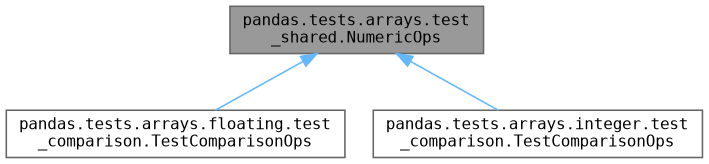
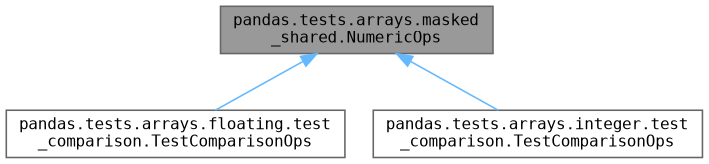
  digraph {
    rankdir=TB
    fontname="DejaVu Sans Mono"
    node [color=gray40 fillcolor=white fontname="DejaVu Sans Mono" fontsize=10 shape=box style=filled]
    edge [color=steelblue1 dir=back fontname="DejaVu Sans Mono" fontsize=10 labelfontname=Helvetica labelfontsize=10 style=solid]
-   n1 [fillcolor=grey60 fontcolor=black height=0.2 label="pandas.tests.arrays.test\l_shared.NumericOps" width=0.4]
+   n1 [fillcolor=grey60 fontcolor=black height=0.2 label="pandas.tests.arrays.masked\l_shared.NumericOps" width=0.4]
    n2 [height=0.2 label="pandas.tests.arrays.floating.test\l_comparison.TestComparisonOps" width=0.4]
    n3 [height=0.2 label="pandas.tests.arrays.integer.test\l_comparison.TestComparisonOps" width=0.4]
    n1 -> n2
    n1 -> n3
  }
